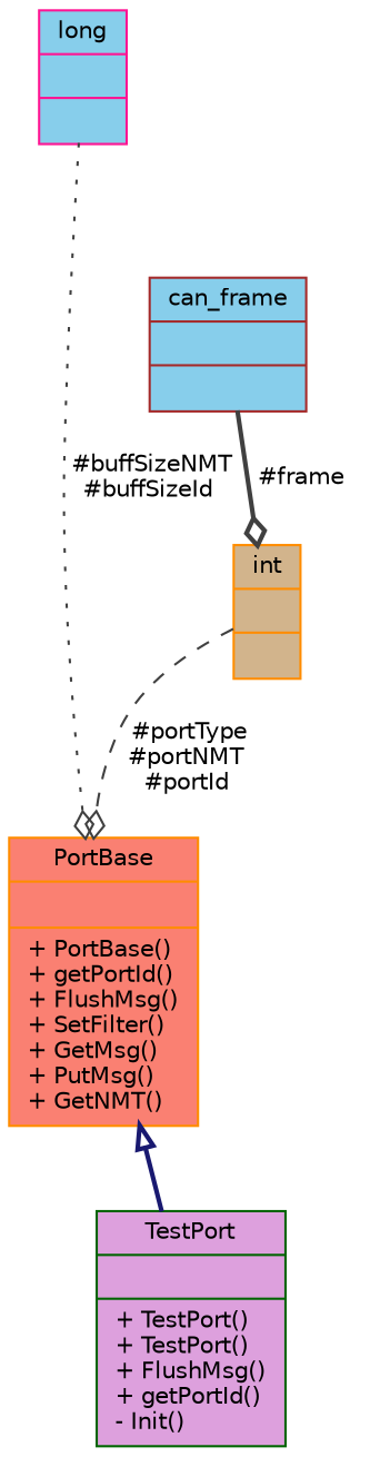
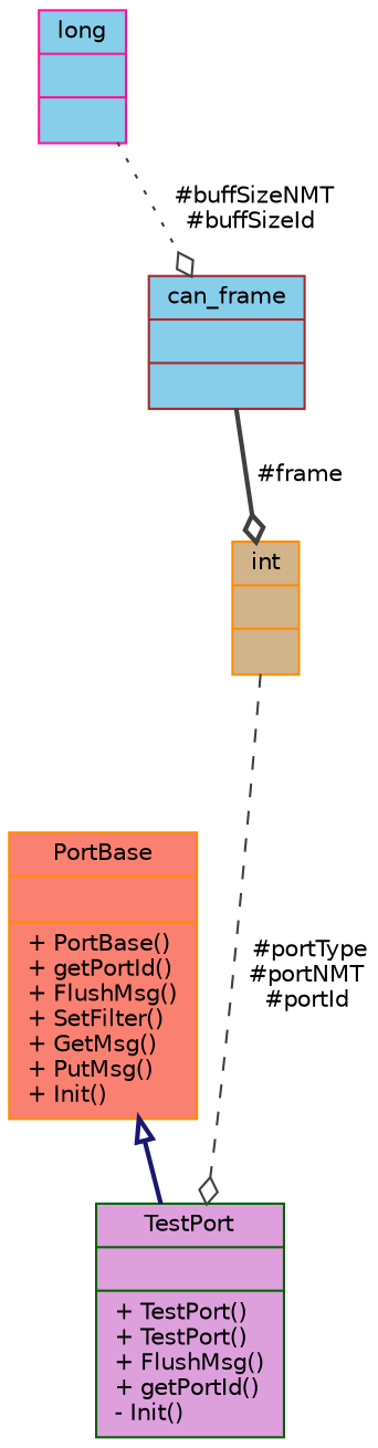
  digraph {
    node [color=darkorange fillcolor=skyblue fontname=Helvetica fontsize=10 shape=record style=filled]
    edge [color=grey25 fontname=Helvetica fontsize=10 labelfontname=Helvetica labelfontsize=10 style=bold arrowhead=odiamond]
    n1 [color=darkgreen fillcolor=plum fontcolor=black height=0.2 label="{TestPort\n||+ TestPort()\l+ TestPort()\l+ FlushMsg()\l+ getPortId()\l- Init()\l}" width=0.4]
-   n2 [fillcolor=salmon height=0.2 label="{PortBase\n||+ PortBase()\l+ getPortId()\l+ FlushMsg()\l+ SetFilter()\l+ GetMsg()\l+ PutMsg()\l+ GetNMT()\l}" width=0.4]
+   n2 [fillcolor=salmon height=0.2 label="{PortBase\n||+ PortBase()\l+ getPortId()\l+ FlushMsg()\l+ SetFilter()\l+ GetMsg()\l+ PutMsg()\l+ Init()\l}" width=0.4]
    n3 [color=brown height=0.2 label="{can_frame\n||}" width=0.4]
    n4 [fillcolor=tan height=0.2 label="{int\n||}" width=0.4]
    n5 [color=deeppink height=0.2 label="{long\n||}" width=0.4]
    n2 -> n1 [arrowtail=onormal color=midnightblue dir=back arrowhead=""]
    n3 -> n4 [label=" #frame"]
-   n4 -> n2 [label=" #portType\n#portNMT\n#portId" style=dashed]
-   n5 -> n2 [label=" #buffSizeNMT\n#buffSizeId" style=dotted]
+   n4 -> n1 [label=" #portType\n#portNMT\n#portId" style=dashed]
+   n5 -> n3 [label=" #buffSizeNMT\n#buffSizeId" style=dotted]
  }
